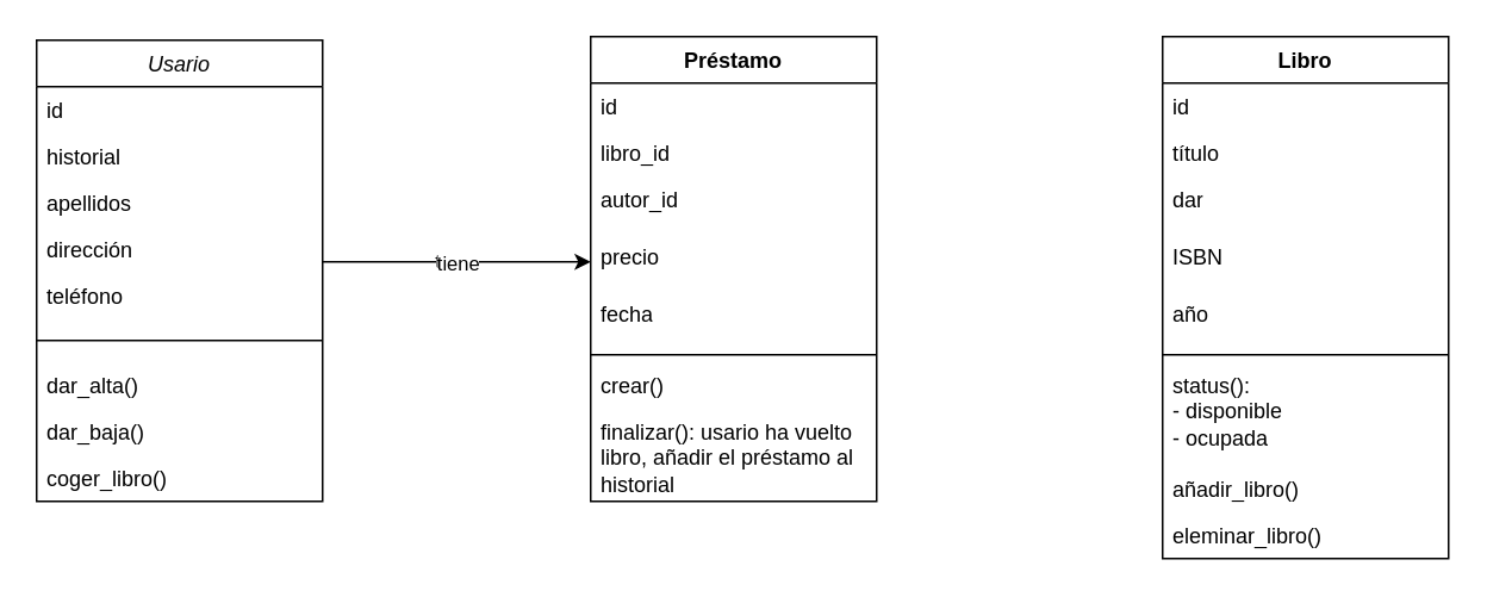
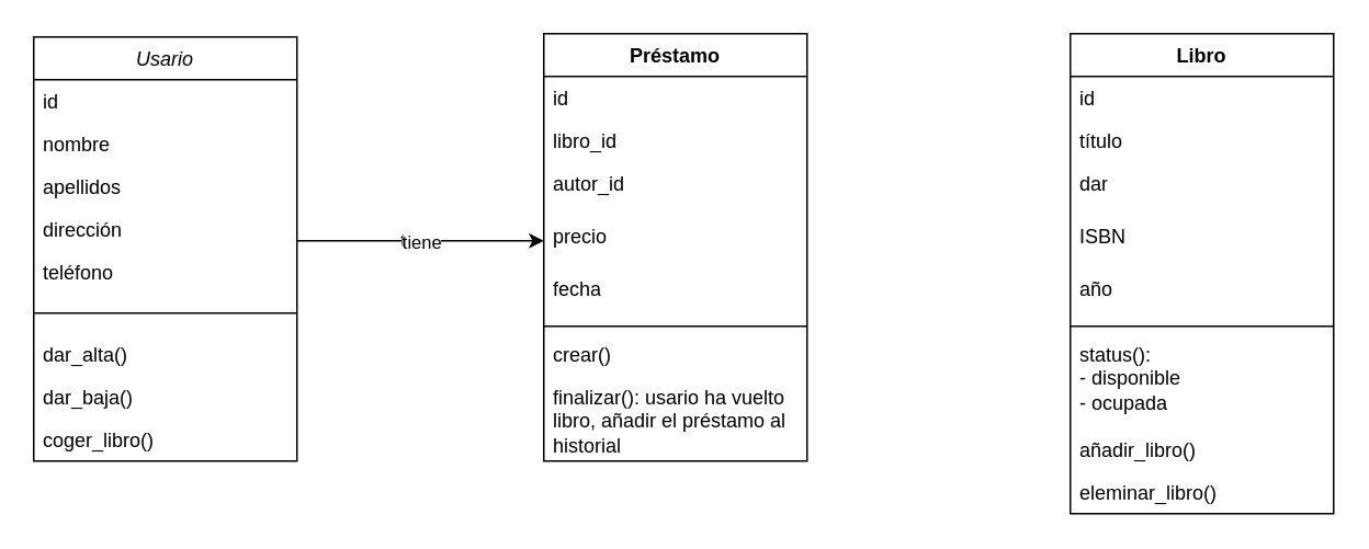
  <mxCell id="0" />
  <mxCell id="1" parent="0" />
  <mxCell id="2" value="Usario" style="swimlane;fontStyle=2;align=center;verticalAlign=top;childLayout=stackLayout;horizontal=1;startSize=26;horizontalStack=0;resizeParent=1;resizeLast=0;collapsible=1;marginBottom=0;rounded=0;shadow=0;strokeWidth=1;" parent="1" vertex="1"><mxGeometry x="20" y="22" width="160" height="258" as="geometry"><mxRectangle x="230" y="140" width="160" height="26" as="alternateBounds" /></mxGeometry></mxCell>
  <mxCell id="3" value="id" style="text;align=left;verticalAlign=top;spacingLeft=4;spacingRight=4;overflow=hidden;rotatable=0;points=[[0,0.5],[1,0.5]];portConstraint=eastwest;" parent="2" vertex="1"><mxGeometry y="26" width="160" height="26" as="geometry" /></mxCell>
- <mxCell id="4" value="historial" style="text;align=left;verticalAlign=top;spacingLeft=4;spacingRight=4;overflow=hidden;rotatable=0;points=[[0,0.5],[1,0.5]];portConstraint=eastwest;" parent="2" vertex="1"><mxGeometry y="52" width="160" height="26" as="geometry" /></mxCell>
+ <mxCell id="4" value="nombre" style="text;align=left;verticalAlign=top;spacingLeft=4;spacingRight=4;overflow=hidden;rotatable=0;points=[[0,0.5],[1,0.5]];portConstraint=eastwest;" parent="2" vertex="1"><mxGeometry y="52" width="160" height="26" as="geometry" /></mxCell>
  <mxCell id="5" value="apellidos" style="text;align=left;verticalAlign=top;spacingLeft=4;spacingRight=4;overflow=hidden;rotatable=0;points=[[0,0.5],[1,0.5]];portConstraint=eastwest;rounded=0;shadow=0;html=0;" vertex="1" parent="2"><mxGeometry y="78" width="160" height="26" as="geometry" /></mxCell>
  <mxCell id="6" value="dirección" style="text;align=left;verticalAlign=top;spacingLeft=4;spacingRight=4;overflow=hidden;rotatable=0;points=[[0,0.5],[1,0.5]];portConstraint=eastwest;rounded=0;shadow=0;html=0;" parent="2" vertex="1"><mxGeometry y="104" width="160" height="26" as="geometry" /></mxCell>
  <mxCell id="7" value="teléfono" style="text;align=left;verticalAlign=top;spacingLeft=4;spacingRight=4;overflow=hidden;rotatable=0;points=[[0,0.5],[1,0.5]];portConstraint=eastwest;rounded=0;shadow=0;html=0;" parent="2" vertex="1"><mxGeometry y="130" width="160" height="26" as="geometry" /></mxCell>
  <mxCell id="8" value="" style="line;html=1;strokeWidth=1;align=left;verticalAlign=middle;spacingTop=-1;spacingLeft=3;spacingRight=3;rotatable=0;labelPosition=right;points=[];portConstraint=eastwest;" parent="2" vertex="1"><mxGeometry y="156" width="160" height="24" as="geometry" /></mxCell>
  <mxCell id="9" value="dar_alta()" style="text;strokeColor=none;fillColor=none;align=left;verticalAlign=top;spacingLeft=4;spacingRight=4;overflow=hidden;rotatable=0;points=[[0,0.5],[1,0.5]];portConstraint=eastwest;whiteSpace=wrap;html=1;" vertex="1" parent="2"><mxGeometry y="180" width="160" height="26" as="geometry" /></mxCell>
  <mxCell id="10" value="dar_baja()" style="text;strokeColor=none;fillColor=none;align=left;verticalAlign=top;spacingLeft=4;spacingRight=4;overflow=hidden;rotatable=0;points=[[0,0.5],[1,0.5]];portConstraint=eastwest;whiteSpace=wrap;html=1;" vertex="1" parent="2"><mxGeometry y="206" width="160" height="26" as="geometry" /></mxCell>
  <mxCell id="11" value="coger_libro()" style="text;strokeColor=none;fillColor=none;align=left;verticalAlign=top;spacingLeft=4;spacingRight=4;overflow=hidden;rotatable=0;points=[[0,0.5],[1,0.5]];portConstraint=eastwest;whiteSpace=wrap;html=1;" vertex="1" parent="2"><mxGeometry y="232" width="160" height="26" as="geometry" /></mxCell>
  <mxCell id="12" value="Libro" style="swimlane;fontStyle=1;align=center;verticalAlign=top;childLayout=stackLayout;horizontal=1;startSize=26;horizontalStack=0;resizeParent=1;resizeParentMax=0;resizeLast=0;collapsible=1;marginBottom=0;whiteSpace=wrap;html=1;" vertex="1" parent="1"><mxGeometry x="650" y="20" width="160" height="292" as="geometry" /></mxCell>
  <mxCell id="13" value="id" style="text;strokeColor=none;fillColor=none;align=left;verticalAlign=top;spacingLeft=4;spacingRight=4;overflow=hidden;rotatable=0;points=[[0,0.5],[1,0.5]];portConstraint=eastwest;whiteSpace=wrap;html=1;" vertex="1" parent="12"><mxGeometry y="26" width="160" height="26" as="geometry" /></mxCell>
  <mxCell id="14" value="título" style="text;strokeColor=none;fillColor=none;align=left;verticalAlign=top;spacingLeft=4;spacingRight=4;overflow=hidden;rotatable=0;points=[[0,0.5],[1,0.5]];portConstraint=eastwest;whiteSpace=wrap;html=1;" vertex="1" parent="12"><mxGeometry y="52" width="160" height="26" as="geometry" /></mxCell>
  <mxCell id="15" value="dar" style="text;strokeColor=none;fillColor=none;align=left;verticalAlign=top;spacingLeft=4;spacingRight=4;overflow=hidden;rotatable=0;points=[[0,0.5],[1,0.5]];portConstraint=eastwest;whiteSpace=wrap;html=1;" vertex="1" parent="12"><mxGeometry y="78" width="160" height="32" as="geometry" /></mxCell>
  <mxCell id="16" value="ISBN" style="text;strokeColor=none;fillColor=none;align=left;verticalAlign=top;spacingLeft=4;spacingRight=4;overflow=hidden;rotatable=0;points=[[0,0.5],[1,0.5]];portConstraint=eastwest;whiteSpace=wrap;html=1;" vertex="1" parent="12"><mxGeometry y="110" width="160" height="32" as="geometry" /></mxCell>
  <mxCell id="17" value="año" style="text;strokeColor=none;fillColor=none;align=left;verticalAlign=top;spacingLeft=4;spacingRight=4;overflow=hidden;rotatable=0;points=[[0,0.5],[1,0.5]];portConstraint=eastwest;whiteSpace=wrap;html=1;" vertex="1" parent="12"><mxGeometry y="142" width="160" height="32" as="geometry" /></mxCell>
  <mxCell id="18" value="" style="line;strokeWidth=1;fillColor=none;align=left;verticalAlign=middle;spacingTop=-1;spacingLeft=3;spacingRight=3;rotatable=0;labelPosition=right;points=[];portConstraint=eastwest;strokeColor=inherit;" vertex="1" parent="12"><mxGeometry y="174" width="160" height="8" as="geometry" /></mxCell>
  <mxCell id="19" value="status():&lt;br&gt;- disponible&lt;br&gt;- ocupada" style="text;strokeColor=none;fillColor=none;align=left;verticalAlign=top;spacingLeft=4;spacingRight=4;overflow=hidden;rotatable=0;points=[[0,0.5],[1,0.5]];portConstraint=eastwest;whiteSpace=wrap;html=1;" vertex="1" parent="12"><mxGeometry y="182" width="160" height="58" as="geometry" /></mxCell>
  <mxCell id="20" value="añadir_libro()" style="text;strokeColor=none;fillColor=none;align=left;verticalAlign=top;spacingLeft=4;spacingRight=4;overflow=hidden;rotatable=0;points=[[0,0.5],[1,0.5]];portConstraint=eastwest;whiteSpace=wrap;html=1;" vertex="1" parent="12"><mxGeometry y="240" width="160" height="26" as="geometry" /></mxCell>
  <mxCell id="21" value="eleminar_libro()" style="text;strokeColor=none;fillColor=none;align=left;verticalAlign=top;spacingLeft=4;spacingRight=4;overflow=hidden;rotatable=0;points=[[0,0.5],[1,0.5]];portConstraint=eastwest;whiteSpace=wrap;html=1;" vertex="1" parent="12"><mxGeometry y="266" width="160" height="26" as="geometry" /></mxCell>
  <mxCell id="22" value="Préstamo" style="swimlane;fontStyle=1;align=center;verticalAlign=top;childLayout=stackLayout;horizontal=1;startSize=26;horizontalStack=0;resizeParent=1;resizeParentMax=0;resizeLast=0;collapsible=1;marginBottom=0;whiteSpace=wrap;html=1;" vertex="1" parent="1"><mxGeometry x="330" y="20" width="160" height="260" as="geometry" /></mxCell>
  <mxCell id="23" value="id" style="text;strokeColor=none;fillColor=none;align=left;verticalAlign=top;spacingLeft=4;spacingRight=4;overflow=hidden;rotatable=0;points=[[0,0.5],[1,0.5]];portConstraint=eastwest;whiteSpace=wrap;html=1;" vertex="1" parent="22"><mxGeometry y="26" width="160" height="26" as="geometry" /></mxCell>
  <mxCell id="24" value="libro_id" style="text;strokeColor=none;fillColor=none;align=left;verticalAlign=top;spacingLeft=4;spacingRight=4;overflow=hidden;rotatable=0;points=[[0,0.5],[1,0.5]];portConstraint=eastwest;whiteSpace=wrap;html=1;" vertex="1" parent="22"><mxGeometry y="52" width="160" height="26" as="geometry" /></mxCell>
  <mxCell id="25" value="autor_id" style="text;strokeColor=none;fillColor=none;align=left;verticalAlign=top;spacingLeft=4;spacingRight=4;overflow=hidden;rotatable=0;points=[[0,0.5],[1,0.5]];portConstraint=eastwest;whiteSpace=wrap;html=1;" vertex="1" parent="22"><mxGeometry y="78" width="160" height="32" as="geometry" /></mxCell>
  <mxCell id="26" value="precio" style="text;strokeColor=none;fillColor=none;align=left;verticalAlign=top;spacingLeft=4;spacingRight=4;overflow=hidden;rotatable=0;points=[[0,0.5],[1,0.5]];portConstraint=eastwest;whiteSpace=wrap;html=1;" vertex="1" parent="22"><mxGeometry y="110" width="160" height="32" as="geometry" /></mxCell>
  <mxCell id="27" value="fecha" style="text;strokeColor=none;fillColor=none;align=left;verticalAlign=top;spacingLeft=4;spacingRight=4;overflow=hidden;rotatable=0;points=[[0,0.5],[1,0.5]];portConstraint=eastwest;whiteSpace=wrap;html=1;" vertex="1" parent="22"><mxGeometry y="142" width="160" height="32" as="geometry" /></mxCell>
  <mxCell id="28" value="" style="line;strokeWidth=1;fillColor=none;align=left;verticalAlign=middle;spacingTop=-1;spacingLeft=3;spacingRight=3;rotatable=0;labelPosition=right;points=[];portConstraint=eastwest;strokeColor=inherit;" vertex="1" parent="22"><mxGeometry y="174" width="160" height="8" as="geometry" /></mxCell>
  <mxCell id="29" value="crear()" style="text;strokeColor=none;fillColor=none;align=left;verticalAlign=top;spacingLeft=4;spacingRight=4;overflow=hidden;rotatable=0;points=[[0,0.5],[1,0.5]];portConstraint=eastwest;whiteSpace=wrap;html=1;" vertex="1" parent="22"><mxGeometry y="182" width="160" height="26" as="geometry" /></mxCell>
  <mxCell id="30" value="finalizar(): usario ha vuelto libro, añadir el préstamo al historial" style="text;strokeColor=none;fillColor=none;align=left;verticalAlign=top;spacingLeft=4;spacingRight=4;overflow=hidden;rotatable=0;points=[[0,0.5],[1,0.5]];portConstraint=eastwest;whiteSpace=wrap;html=1;" vertex="1" parent="22"><mxGeometry y="208" width="160" height="52" as="geometry" /></mxCell>
  <mxCell id="31" value="tiene" style="endArrow=classic;html=1;rounded=0;" edge="1" parent="1"><mxGeometry relative="1" as="geometry"><mxPoint x="180" y="146" as="sourcePoint" /><mxPoint x="330" y="146" as="targetPoint" /></mxGeometry></mxCell>
  <mxCell id="32" value="tiene" style="edgeLabel;resizable=0;html=1;;align=center;verticalAlign=middle;" connectable="0" vertex="1" parent="31"><mxGeometry relative="1" as="geometry" /></mxCell>
